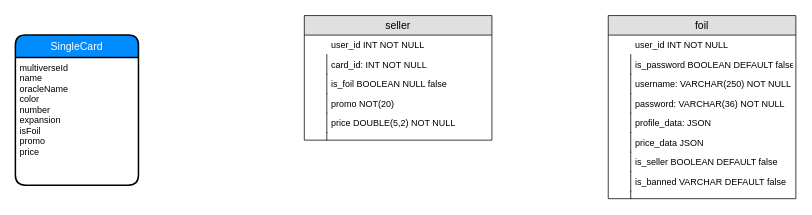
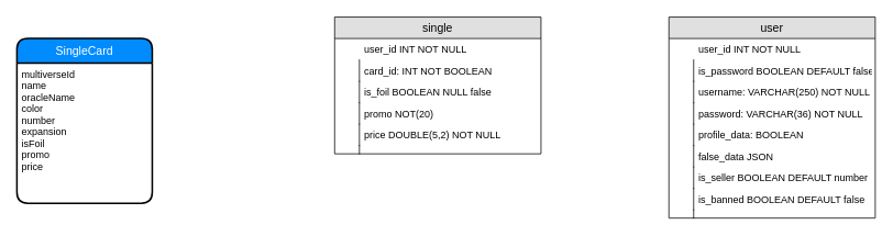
  <mxCell id="0" />
  <mxCell id="1" parent="0" />
- <mxCell id="2" value="seller" style="swimlane;fontStyle=0;childLayout=stackLayout;horizontal=1;startSize=26;fillColor=#e0e0e0;horizontalStack=0;resizeParent=1;resizeParentMax=0;resizeLast=0;collapsible=1;marginBottom=0;swimlaneFillColor=#ffffff;align=center;fontSize=14;" vertex="1" parent="1"><mxGeometry x="405" y="20" width="250" height="166" as="geometry" /></mxCell>
+ <mxCell id="2" value="single" style="swimlane;fontStyle=0;childLayout=stackLayout;horizontal=1;startSize=26;fillColor=#e0e0e0;horizontalStack=0;resizeParent=1;resizeParentMax=0;resizeLast=0;collapsible=1;marginBottom=0;swimlaneFillColor=#ffffff;align=center;fontSize=14;" vertex="1" parent="1"><mxGeometry x="405" y="20" width="250" height="166" as="geometry" /></mxCell>
  <mxCell id="3" value="user_id INT NOT NULL" style="shape=partialRectangle;top=0;left=0;right=0;bottom=0;align=left;verticalAlign=top;fillColor=none;spacingLeft=34;spacingRight=4;overflow=hidden;rotatable=0;points=[[0,0.5],[1,0.5]];portConstraint=eastwest;dropTarget=0;fontSize=12;" vertex="1" parent="2"><mxGeometry y="26" width="250" height="26" as="geometry" /></mxCell>
- <mxCell id="4" value="card_id: INT NOT NULL" style="shape=partialRectangle;top=0;left=0;right=0;bottom=0;align=left;verticalAlign=top;fillColor=none;spacingLeft=34;spacingRight=4;overflow=hidden;rotatable=0;points=[[0,0.5],[1,0.5]];portConstraint=eastwest;dropTarget=0;fontSize=12;" vertex="1" parent="2"><mxGeometry y="52" width="250" height="26" as="geometry" /></mxCell>
+ <mxCell id="4" value="card_id: INT NOT BOOLEAN" style="shape=partialRectangle;top=0;left=0;right=0;bottom=0;align=left;verticalAlign=top;fillColor=none;spacingLeft=34;spacingRight=4;overflow=hidden;rotatable=0;points=[[0,0.5],[1,0.5]];portConstraint=eastwest;dropTarget=0;fontSize=12;" vertex="1" parent="2"><mxGeometry y="52" width="250" height="26" as="geometry" /></mxCell>
  <mxCell id="5" value="" style="shape=partialRectangle;top=0;left=0;bottom=0;fillColor=none;align=left;verticalAlign=top;spacingLeft=4;spacingRight=4;overflow=hidden;rotatable=0;points=[];portConstraint=eastwest;part=1;fontSize=12;" vertex="1" connectable="0" parent="4"><mxGeometry width="30" height="26" as="geometry" /></mxCell>
  <mxCell id="6" value="is_foil BOOLEAN NULL false" style="shape=partialRectangle;top=0;left=0;right=0;bottom=0;align=left;verticalAlign=top;fillColor=none;spacingLeft=34;spacingRight=4;overflow=hidden;rotatable=0;points=[[0,0.5],[1,0.5]];portConstraint=eastwest;dropTarget=0;fontSize=12;" vertex="1" parent="2"><mxGeometry y="78" width="250" height="26" as="geometry" /></mxCell>
  <mxCell id="7" value="" style="shape=partialRectangle;top=0;left=0;bottom=0;fillColor=none;align=left;verticalAlign=top;spacingLeft=4;spacingRight=4;overflow=hidden;rotatable=0;points=[];portConstraint=eastwest;part=1;fontSize=12;" vertex="1" connectable="0" parent="6"><mxGeometry width="30" height="26" as="geometry" /></mxCell>
  <mxCell id="8" value="promo NOT(20)" style="shape=partialRectangle;top=0;left=0;right=0;bottom=0;align=left;verticalAlign=top;fillColor=none;spacingLeft=34;spacingRight=4;overflow=hidden;rotatable=0;points=[[0,0.5],[1,0.5]];portConstraint=eastwest;dropTarget=0;fontSize=12;" vertex="1" parent="2"><mxGeometry y="104" width="250" height="26" as="geometry" /></mxCell>
  <mxCell id="9" value="" style="shape=partialRectangle;top=0;left=0;bottom=0;fillColor=none;align=left;verticalAlign=top;spacingLeft=4;spacingRight=4;overflow=hidden;rotatable=0;points=[];portConstraint=eastwest;part=1;fontSize=12;" vertex="1" connectable="0" parent="8"><mxGeometry width="30" height="26" as="geometry" /></mxCell>
  <mxCell id="10" value="price DOUBLE(5,2) NOT NULL " style="shape=partialRectangle;top=0;left=0;right=0;bottom=0;align=left;verticalAlign=top;fillColor=none;spacingLeft=34;spacingRight=4;overflow=hidden;rotatable=0;points=[[0,0.5],[1,0.5]];portConstraint=eastwest;dropTarget=0;fontSize=12;" vertex="1" parent="2"><mxGeometry y="130" width="250" height="26" as="geometry" /></mxCell>
  <mxCell id="11" value="" style="shape=partialRectangle;top=0;left=0;bottom=0;fillColor=none;align=left;verticalAlign=top;spacingLeft=4;spacingRight=4;overflow=hidden;rotatable=0;points=[];portConstraint=eastwest;part=1;fontSize=12;" vertex="1" connectable="0" parent="10"><mxGeometry width="30" height="26" as="geometry" /></mxCell>
  <mxCell id="12" value="" style="shape=partialRectangle;top=0;left=0;right=0;bottom=0;align=left;verticalAlign=top;fillColor=none;spacingLeft=34;spacingRight=4;overflow=hidden;rotatable=0;points=[[0,0.5],[1,0.5]];portConstraint=eastwest;dropTarget=0;fontSize=12;" vertex="1" parent="2"><mxGeometry y="156" width="250" height="10" as="geometry" /></mxCell>
  <mxCell id="13" value="" style="shape=partialRectangle;top=0;left=0;bottom=0;fillColor=none;align=left;verticalAlign=top;spacingLeft=4;spacingRight=4;overflow=hidden;rotatable=0;points=[];portConstraint=eastwest;part=1;fontSize=12;" vertex="1" connectable="0" parent="12"><mxGeometry width="30" height="10" as="geometry" /></mxCell>
- <mxCell id="14" value="foil" style="swimlane;fontStyle=0;childLayout=stackLayout;horizontal=1;startSize=26;fillColor=#e0e0e0;horizontalStack=0;resizeParent=1;resizeParentMax=0;resizeLast=0;collapsible=1;marginBottom=0;swimlaneFillColor=#ffffff;align=center;fontSize=14;" vertex="1" parent="1"><mxGeometry x="810" y="20" width="250" height="244" as="geometry" /></mxCell>
+ <mxCell id="14" value="user" style="swimlane;fontStyle=0;childLayout=stackLayout;horizontal=1;startSize=26;fillColor=#e0e0e0;horizontalStack=0;resizeParent=1;resizeParentMax=0;resizeLast=0;collapsible=1;marginBottom=0;swimlaneFillColor=#ffffff;align=center;fontSize=14;" vertex="1" parent="1"><mxGeometry x="810" y="20" width="250" height="244" as="geometry" /></mxCell>
  <mxCell id="15" value="user_id INT NOT NULL" style="shape=partialRectangle;top=0;left=0;right=0;bottom=0;align=left;verticalAlign=top;fillColor=none;spacingLeft=34;spacingRight=4;overflow=hidden;rotatable=0;points=[[0,0.5],[1,0.5]];portConstraint=eastwest;dropTarget=0;fontSize=12;" vertex="1" parent="14"><mxGeometry y="26" width="250" height="26" as="geometry" /></mxCell>
  <mxCell id="16" value="is_password BOOLEAN DEFAULT false" style="shape=partialRectangle;top=0;left=0;right=0;bottom=0;align=left;verticalAlign=top;fillColor=none;spacingLeft=34;spacingRight=4;overflow=hidden;rotatable=0;points=[[0,0.5],[1,0.5]];portConstraint=eastwest;dropTarget=0;fontSize=12;" vertex="1" parent="14"><mxGeometry y="52" width="250" height="26" as="geometry" /></mxCell>
  <mxCell id="17" value="" style="shape=partialRectangle;top=0;left=0;bottom=0;fillColor=none;align=left;verticalAlign=top;spacingLeft=4;spacingRight=4;overflow=hidden;rotatable=0;points=[];portConstraint=eastwest;part=1;fontSize=12;" vertex="1" connectable="0" parent="16"><mxGeometry width="30" height="26" as="geometry" /></mxCell>
  <mxCell id="18" value="username: VARCHAR(250) NOT NULL" style="shape=partialRectangle;top=0;left=0;right=0;bottom=0;align=left;verticalAlign=top;fillColor=none;spacingLeft=34;spacingRight=4;overflow=hidden;rotatable=0;points=[[0,0.5],[1,0.5]];portConstraint=eastwest;dropTarget=0;fontSize=12;" vertex="1" parent="14"><mxGeometry y="78" width="250" height="26" as="geometry" /></mxCell>
  <mxCell id="19" value="" style="shape=partialRectangle;top=0;left=0;bottom=0;fillColor=none;align=left;verticalAlign=top;spacingLeft=4;spacingRight=4;overflow=hidden;rotatable=0;points=[];portConstraint=eastwest;part=1;fontSize=12;" vertex="1" connectable="0" parent="18"><mxGeometry width="30" height="26" as="geometry" /></mxCell>
  <mxCell id="20" value="password: VARCHAR(36) NOT NULL" style="shape=partialRectangle;top=0;left=0;right=0;bottom=0;align=left;verticalAlign=top;fillColor=none;spacingLeft=34;spacingRight=4;overflow=hidden;rotatable=0;points=[[0,0.5],[1,0.5]];portConstraint=eastwest;dropTarget=0;fontSize=12;" vertex="1" parent="14"><mxGeometry y="104" width="250" height="26" as="geometry" /></mxCell>
  <mxCell id="21" value="" style="shape=partialRectangle;top=0;left=0;bottom=0;fillColor=none;align=left;verticalAlign=top;spacingLeft=4;spacingRight=4;overflow=hidden;rotatable=0;points=[];portConstraint=eastwest;part=1;fontSize=12;" vertex="1" connectable="0" parent="20"><mxGeometry width="30" height="26" as="geometry" /></mxCell>
- <mxCell id="22" value="profile_data: JSON" style="shape=partialRectangle;top=0;left=0;right=0;bottom=0;align=left;verticalAlign=top;fillColor=none;spacingLeft=34;spacingRight=4;overflow=hidden;rotatable=0;points=[[0,0.5],[1,0.5]];portConstraint=eastwest;dropTarget=0;fontSize=12;" vertex="1" parent="14"><mxGeometry y="130" width="250" height="26" as="geometry" /></mxCell>
+ <mxCell id="22" value="profile_data: BOOLEAN" style="shape=partialRectangle;top=0;left=0;right=0;bottom=0;align=left;verticalAlign=top;fillColor=none;spacingLeft=34;spacingRight=4;overflow=hidden;rotatable=0;points=[[0,0.5],[1,0.5]];portConstraint=eastwest;dropTarget=0;fontSize=12;" vertex="1" parent="14"><mxGeometry y="130" width="250" height="26" as="geometry" /></mxCell>
  <mxCell id="23" value="" style="shape=partialRectangle;top=0;left=0;bottom=0;fillColor=none;align=left;verticalAlign=top;spacingLeft=4;spacingRight=4;overflow=hidden;rotatable=0;points=[];portConstraint=eastwest;part=1;fontSize=12;" vertex="1" connectable="0" parent="22"><mxGeometry width="30" height="26" as="geometry" /></mxCell>
- <mxCell id="24" value="price_data JSON" style="shape=partialRectangle;top=0;left=0;right=0;bottom=0;align=left;verticalAlign=top;fillColor=none;spacingLeft=34;spacingRight=4;overflow=hidden;rotatable=0;points=[[0,0.5],[1,0.5]];portConstraint=eastwest;dropTarget=0;fontSize=12;" vertex="1" parent="14"><mxGeometry y="156" width="250" height="26" as="geometry" /></mxCell>
+ <mxCell id="24" value="false_data JSON" style="shape=partialRectangle;top=0;left=0;right=0;bottom=0;align=left;verticalAlign=top;fillColor=none;spacingLeft=34;spacingRight=4;overflow=hidden;rotatable=0;points=[[0,0.5],[1,0.5]];portConstraint=eastwest;dropTarget=0;fontSize=12;" vertex="1" parent="14"><mxGeometry y="156" width="250" height="26" as="geometry" /></mxCell>
  <mxCell id="25" value="" style="shape=partialRectangle;top=0;left=0;bottom=0;fillColor=none;align=left;verticalAlign=top;spacingLeft=4;spacingRight=4;overflow=hidden;rotatable=0;points=[];portConstraint=eastwest;part=1;fontSize=12;" vertex="1" connectable="0" parent="24"><mxGeometry width="30" height="26" as="geometry" /></mxCell>
- <mxCell id="26" value="is_seller BOOLEAN DEFAULT false" style="shape=partialRectangle;top=0;left=0;right=0;bottom=0;align=left;verticalAlign=top;fillColor=none;spacingLeft=34;spacingRight=4;overflow=hidden;rotatable=0;points=[[0,0.5],[1,0.5]];portConstraint=eastwest;dropTarget=0;fontSize=12;" vertex="1" parent="14"><mxGeometry y="182" width="250" height="26" as="geometry" /></mxCell>
+ <mxCell id="26" value="is_seller BOOLEAN DEFAULT number" style="shape=partialRectangle;top=0;left=0;right=0;bottom=0;align=left;verticalAlign=top;fillColor=none;spacingLeft=34;spacingRight=4;overflow=hidden;rotatable=0;points=[[0,0.5],[1,0.5]];portConstraint=eastwest;dropTarget=0;fontSize=12;" vertex="1" parent="14"><mxGeometry y="182" width="250" height="26" as="geometry" /></mxCell>
  <mxCell id="27" value="" style="shape=partialRectangle;top=0;left=0;bottom=0;fillColor=none;align=left;verticalAlign=top;spacingLeft=4;spacingRight=4;overflow=hidden;rotatable=0;points=[];portConstraint=eastwest;part=1;fontSize=12;" vertex="1" connectable="0" parent="26"><mxGeometry width="30" height="26" as="geometry" /></mxCell>
- <mxCell id="28" value="is_banned VARCHAR DEFAULT false" style="shape=partialRectangle;top=0;left=0;right=0;bottom=0;align=left;verticalAlign=top;fillColor=none;spacingLeft=34;spacingRight=4;overflow=hidden;rotatable=0;points=[[0,0.5],[1,0.5]];portConstraint=eastwest;dropTarget=0;fontSize=12;" vertex="1" parent="14"><mxGeometry y="208" width="250" height="26" as="geometry" /></mxCell>
+ <mxCell id="28" value="is_banned BOOLEAN DEFAULT false" style="shape=partialRectangle;top=0;left=0;right=0;bottom=0;align=left;verticalAlign=top;fillColor=none;spacingLeft=34;spacingRight=4;overflow=hidden;rotatable=0;points=[[0,0.5],[1,0.5]];portConstraint=eastwest;dropTarget=0;fontSize=12;" vertex="1" parent="14"><mxGeometry y="208" width="250" height="26" as="geometry" /></mxCell>
  <mxCell id="29" value="" style="shape=partialRectangle;top=0;left=0;bottom=0;fillColor=none;align=left;verticalAlign=top;spacingLeft=4;spacingRight=4;overflow=hidden;rotatable=0;points=[];portConstraint=eastwest;part=1;fontSize=12;" vertex="1" connectable="0" parent="28"><mxGeometry width="30" height="26" as="geometry" /></mxCell>
  <mxCell id="30" value="" style="shape=partialRectangle;top=0;left=0;right=0;bottom=0;align=left;verticalAlign=top;fillColor=none;spacingLeft=34;spacingRight=4;overflow=hidden;rotatable=0;points=[[0,0.5],[1,0.5]];portConstraint=eastwest;dropTarget=0;fontSize=12;" vertex="1" parent="14"><mxGeometry y="234" width="250" height="10" as="geometry" /></mxCell>
  <mxCell id="31" value="" style="shape=partialRectangle;top=0;left=0;bottom=0;fillColor=none;align=left;verticalAlign=top;spacingLeft=4;spacingRight=4;overflow=hidden;rotatable=0;points=[];portConstraint=eastwest;part=1;fontSize=12;" vertex="1" connectable="0" parent="30"><mxGeometry width="30" height="10" as="geometry" /></mxCell>
  <mxCell id="32" value="SingleCard" style="swimlane;childLayout=stackLayout;horizontal=1;startSize=30;horizontalStack=0;fillColor=#008cff;fontColor=#FFFFFF;rounded=1;fontSize=14;fontStyle=0;strokeWidth=2;resizeParent=0;resizeLast=1;shadow=0;dashed=0;align=center;" vertex="1" parent="1"><mxGeometry x="20" y="46" width="164" height="200" as="geometry" /></mxCell>
  <mxCell id="33" value="multiverseId&#10;name&#10;oracleName&#10;color&#10;number&#10;expansion&#10;isFoil&#10;promo&#10;price&#10;&#10;&#10;&#10;&#10;" style="align=left;strokeColor=none;fillColor=none;spacingLeft=4;fontSize=12;verticalAlign=top;resizable=0;rotatable=0;part=1;" vertex="1" parent="32"><mxGeometry y="30" width="164" height="170" as="geometry" /></mxCell>
